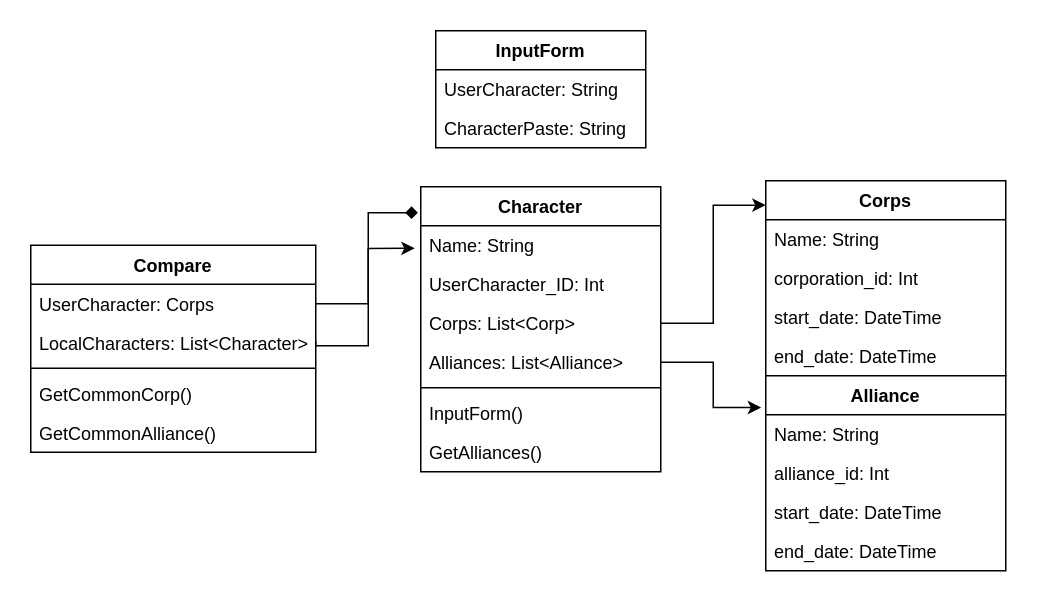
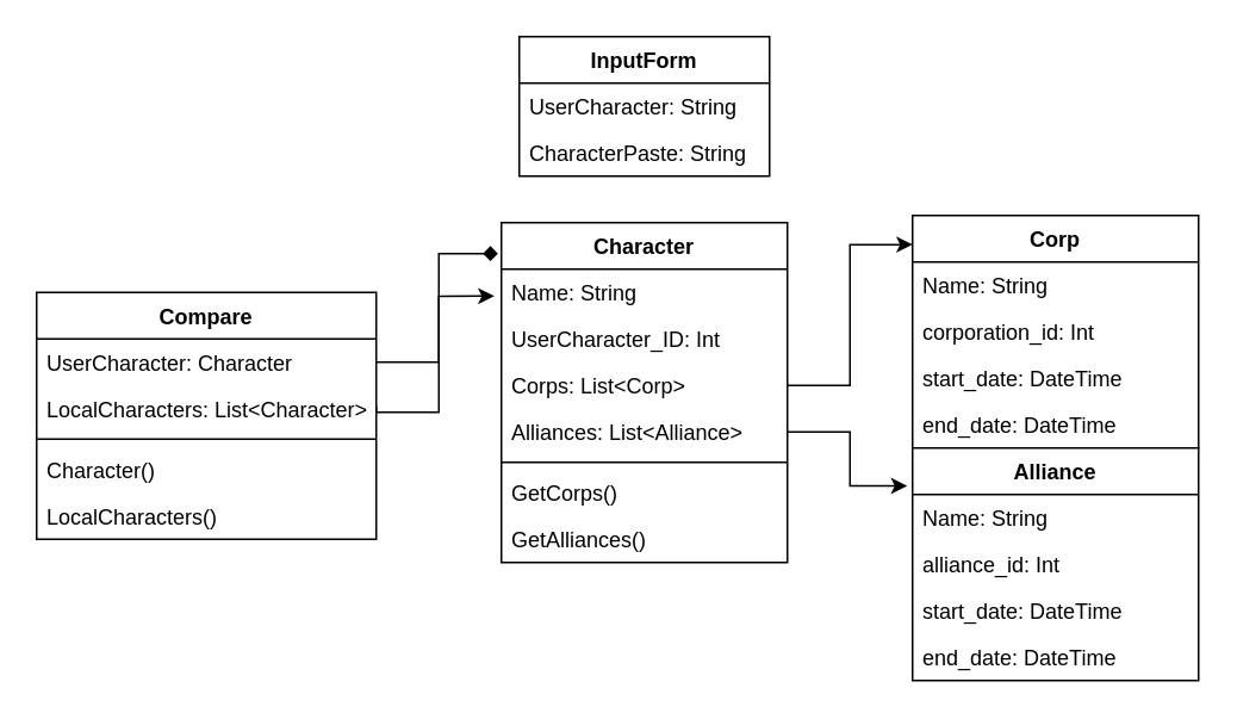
  <mxCell id="0" />
  <mxCell id="1" parent="0" />
  <mxCell id="2" value="Character" style="swimlane;fontStyle=1;align=center;verticalAlign=top;childLayout=stackLayout;horizontal=1;startSize=26;horizontalStack=0;resizeParent=1;resizeParentMax=0;resizeLast=0;collapsible=1;marginBottom=0;" vertex="1" parent="1"><mxGeometry x="280" y="124" width="160" height="190" as="geometry" /></mxCell>
  <mxCell id="3" value="Name: String" style="text;strokeColor=none;fillColor=none;align=left;verticalAlign=top;spacingLeft=4;spacingRight=4;overflow=hidden;rotatable=0;points=[[0,0.5],[1,0.5]];portConstraint=eastwest;" vertex="1" parent="2"><mxGeometry y="26" width="160" height="26" as="geometry" /></mxCell>
  <mxCell id="4" value="UserCharacter_ID: Int" style="text;strokeColor=none;fillColor=none;align=left;verticalAlign=top;spacingLeft=4;spacingRight=4;overflow=hidden;rotatable=0;points=[[0,0.5],[1,0.5]];portConstraint=eastwest;" vertex="1" parent="2"><mxGeometry y="52" width="160" height="26" as="geometry" /></mxCell>
  <mxCell id="5" value="Corps: List&lt;Corp&gt;" style="text;strokeColor=none;fillColor=none;align=left;verticalAlign=top;spacingLeft=4;spacingRight=4;overflow=hidden;rotatable=0;points=[[0,0.5],[1,0.5]];portConstraint=eastwest;" vertex="1" parent="2"><mxGeometry y="78" width="160" height="26" as="geometry" /></mxCell>
  <mxCell id="6" value="Alliances: List&lt;Alliance&gt;" style="text;strokeColor=none;fillColor=none;align=left;verticalAlign=top;spacingLeft=4;spacingRight=4;overflow=hidden;rotatable=0;points=[[0,0.5],[1,0.5]];portConstraint=eastwest;" vertex="1" parent="2"><mxGeometry y="104" width="160" height="26" as="geometry" /></mxCell>
  <mxCell id="7" value="" style="line;strokeWidth=1;fillColor=none;align=left;verticalAlign=middle;spacingTop=-1;spacingLeft=3;spacingRight=3;rotatable=0;labelPosition=right;points=[];portConstraint=eastwest;" vertex="1" parent="2"><mxGeometry y="130" width="160" height="8" as="geometry" /></mxCell>
- <mxCell id="8" value="InputForm()" style="text;strokeColor=none;fillColor=none;align=left;verticalAlign=top;spacingLeft=4;spacingRight=4;overflow=hidden;rotatable=0;points=[[0,0.5],[1,0.5]];portConstraint=eastwest;" vertex="1" parent="2"><mxGeometry y="138" width="160" height="26" as="geometry" /></mxCell>
+ <mxCell id="8" value="GetCorps()" style="text;strokeColor=none;fillColor=none;align=left;verticalAlign=top;spacingLeft=4;spacingRight=4;overflow=hidden;rotatable=0;points=[[0,0.5],[1,0.5]];portConstraint=eastwest;" vertex="1" parent="2"><mxGeometry y="138" width="160" height="26" as="geometry" /></mxCell>
  <mxCell id="9" value="GetAlliances()" style="text;strokeColor=none;fillColor=none;align=left;verticalAlign=top;spacingLeft=4;spacingRight=4;overflow=hidden;rotatable=0;points=[[0,0.5],[1,0.5]];portConstraint=eastwest;" vertex="1" parent="2"><mxGeometry y="164" width="160" height="26" as="geometry" /></mxCell>
  <mxCell id="10" value="InputForm" style="swimlane;fontStyle=1;childLayout=stackLayout;horizontal=1;startSize=26;fillColor=none;horizontalStack=0;resizeParent=1;resizeParentMax=0;resizeLast=0;collapsible=1;marginBottom=0;" vertex="1" parent="1"><mxGeometry x="290" y="20" width="140" height="78" as="geometry" /></mxCell>
  <mxCell id="11" value="UserCharacter: String" style="text;strokeColor=none;fillColor=none;align=left;verticalAlign=top;spacingLeft=4;spacingRight=4;overflow=hidden;rotatable=0;points=[[0,0.5],[1,0.5]];portConstraint=eastwest;" vertex="1" parent="10"><mxGeometry y="26" width="140" height="26" as="geometry" /></mxCell>
  <mxCell id="12" value="CharacterPaste: String" style="text;strokeColor=none;fillColor=none;align=left;verticalAlign=top;spacingLeft=4;spacingRight=4;overflow=hidden;rotatable=0;points=[[0,0.5],[1,0.5]];portConstraint=eastwest;" vertex="1" parent="10"><mxGeometry y="52" width="140" height="26" as="geometry" /></mxCell>
  <mxCell id="13" value="Compare" style="swimlane;fontStyle=1;align=center;verticalAlign=top;childLayout=stackLayout;horizontal=1;startSize=26;horizontalStack=0;resizeParent=1;resizeParentMax=0;resizeLast=0;collapsible=1;marginBottom=0;" vertex="1" parent="1"><mxGeometry x="20" y="163" width="190" height="138" as="geometry" /></mxCell>
- <mxCell id="14" value="UserCharacter: Corps" style="text;strokeColor=none;fillColor=none;align=left;verticalAlign=top;spacingLeft=4;spacingRight=4;overflow=hidden;rotatable=0;points=[[0,0.5],[1,0.5]];portConstraint=eastwest;" vertex="1" parent="13"><mxGeometry y="26" width="190" height="26" as="geometry" /></mxCell>
+ <mxCell id="14" value="UserCharacter: Character" style="text;strokeColor=none;fillColor=none;align=left;verticalAlign=top;spacingLeft=4;spacingRight=4;overflow=hidden;rotatable=0;points=[[0,0.5],[1,0.5]];portConstraint=eastwest;" vertex="1" parent="13"><mxGeometry y="26" width="190" height="26" as="geometry" /></mxCell>
  <mxCell id="15" value="LocalCharacters: List&lt;Character&gt;" style="text;strokeColor=none;fillColor=none;align=left;verticalAlign=top;spacingLeft=4;spacingRight=4;overflow=hidden;rotatable=0;points=[[0,0.5],[1,0.5]];portConstraint=eastwest;" vertex="1" parent="13"><mxGeometry y="52" width="190" height="26" as="geometry" /></mxCell>
  <mxCell id="16" value="" style="line;strokeWidth=1;fillColor=none;align=left;verticalAlign=middle;spacingTop=-1;spacingLeft=3;spacingRight=3;rotatable=0;labelPosition=right;points=[];portConstraint=eastwest;" vertex="1" parent="13"><mxGeometry y="78" width="190" height="8" as="geometry" /></mxCell>
- <mxCell id="17" value="GetCommonCorp()" style="text;strokeColor=none;fillColor=none;align=left;verticalAlign=top;spacingLeft=4;spacingRight=4;overflow=hidden;rotatable=0;points=[[0,0.5],[1,0.5]];portConstraint=eastwest;" vertex="1" parent="13"><mxGeometry y="86" width="190" height="26" as="geometry" /></mxCell>
- <mxCell id="18" value="GetCommonAlliance()" style="text;strokeColor=none;fillColor=none;align=left;verticalAlign=top;spacingLeft=4;spacingRight=4;overflow=hidden;rotatable=0;points=[[0,0.5],[1,0.5]];portConstraint=eastwest;" vertex="1" parent="13"><mxGeometry y="112" width="190" height="26" as="geometry" /></mxCell>
+ <mxCell id="17" value="Character()" style="text;strokeColor=none;fillColor=none;align=left;verticalAlign=top;spacingLeft=4;spacingRight=4;overflow=hidden;rotatable=0;points=[[0,0.5],[1,0.5]];portConstraint=eastwest;" vertex="1" parent="13"><mxGeometry y="86" width="190" height="26" as="geometry" /></mxCell>
+ <mxCell id="18" value="LocalCharacters()" style="text;strokeColor=none;fillColor=none;align=left;verticalAlign=top;spacingLeft=4;spacingRight=4;overflow=hidden;rotatable=0;points=[[0,0.5],[1,0.5]];portConstraint=eastwest;" vertex="1" parent="13"><mxGeometry y="112" width="190" height="26" as="geometry" /></mxCell>
  <mxCell id="19" style="edgeStyle=orthogonalEdgeStyle;rounded=0;orthogonalLoop=1;jettySize=auto;html=1;entryX=-0.012;entryY=0.091;entryDx=0;entryDy=0;entryPerimeter=0;endArrow=diamond;" edge="1" parent="1" source="14" target="2"><mxGeometry relative="1" as="geometry" /></mxCell>
  <mxCell id="20" style="edgeStyle=orthogonalEdgeStyle;rounded=0;orthogonalLoop=1;jettySize=auto;html=1;entryX=-0.025;entryY=0.098;entryDx=0;entryDy=0;entryPerimeter=0;" edge="1" parent="1"><mxGeometry relative="1" as="geometry"><mxPoint x="210" y="227" as="sourcePoint" /><mxPoint x="276" y="165.072" as="targetPoint" /><Array as="points"><mxPoint x="210" y="230" /><mxPoint x="245" y="230" /><mxPoint x="245" y="165" /></Array></mxGeometry></mxCell>
- <mxCell id="21" value="Corps" style="swimlane;fontStyle=1;align=center;verticalAlign=top;childLayout=stackLayout;horizontal=1;startSize=26;horizontalStack=0;resizeParent=1;resizeParentMax=0;resizeLast=0;collapsible=1;marginBottom=0;" vertex="1" parent="1"><mxGeometry x="510" y="120" width="160" height="130" as="geometry" /></mxCell>
+ <mxCell id="21" value="Corp" style="swimlane;fontStyle=1;align=center;verticalAlign=top;childLayout=stackLayout;horizontal=1;startSize=26;horizontalStack=0;resizeParent=1;resizeParentMax=0;resizeLast=0;collapsible=1;marginBottom=0;" vertex="1" parent="1"><mxGeometry x="510" y="120" width="160" height="130" as="geometry" /></mxCell>
  <mxCell id="22" value="Name: String" style="text;strokeColor=none;fillColor=none;align=left;verticalAlign=top;spacingLeft=4;spacingRight=4;overflow=hidden;rotatable=0;points=[[0,0.5],[1,0.5]];portConstraint=eastwest;" vertex="1" parent="21"><mxGeometry y="26" width="160" height="26" as="geometry" /></mxCell>
  <mxCell id="23" value="corporation_id: Int" style="text;strokeColor=none;fillColor=none;align=left;verticalAlign=top;spacingLeft=4;spacingRight=4;overflow=hidden;rotatable=0;points=[[0,0.5],[1,0.5]];portConstraint=eastwest;" vertex="1" parent="21"><mxGeometry y="52" width="160" height="26" as="geometry" /></mxCell>
  <mxCell id="24" value="start_date: DateTime" style="text;strokeColor=none;fillColor=none;align=left;verticalAlign=top;spacingLeft=4;spacingRight=4;overflow=hidden;rotatable=0;points=[[0,0.5],[1,0.5]];portConstraint=eastwest;" vertex="1" parent="21"><mxGeometry y="78" width="160" height="26" as="geometry" /></mxCell>
  <mxCell id="25" value="end_date: DateTime" style="text;strokeColor=none;fillColor=none;align=left;verticalAlign=top;spacingLeft=4;spacingRight=4;overflow=hidden;rotatable=0;points=[[0,0.5],[1,0.5]];portConstraint=eastwest;" vertex="1" parent="21"><mxGeometry y="104" width="160" height="26" as="geometry" /></mxCell>
  <mxCell id="26" style="edgeStyle=orthogonalEdgeStyle;rounded=0;orthogonalLoop=1;jettySize=auto;html=1;entryX=-0.019;entryY=0.163;entryDx=0;entryDy=0;entryPerimeter=0;" edge="1" parent="1" source="6" target="28"><mxGeometry relative="1" as="geometry" /></mxCell>
  <mxCell id="27" style="edgeStyle=orthogonalEdgeStyle;rounded=0;orthogonalLoop=1;jettySize=auto;html=1;entryX=0;entryY=0.125;entryDx=0;entryDy=0;entryPerimeter=0;" edge="1" parent="1" source="5" target="21"><mxGeometry relative="1" as="geometry" /></mxCell>
  <mxCell id="28" value="Alliance" style="swimlane;fontStyle=1;align=center;verticalAlign=top;childLayout=stackLayout;horizontal=1;startSize=26;horizontalStack=0;resizeParent=1;resizeParentMax=0;resizeLast=0;collapsible=1;marginBottom=0;" vertex="1" parent="1"><mxGeometry x="510" y="250" width="160" height="130" as="geometry" /></mxCell>
  <mxCell id="29" value="Name: String" style="text;strokeColor=none;fillColor=none;align=left;verticalAlign=top;spacingLeft=4;spacingRight=4;overflow=hidden;rotatable=0;points=[[0,0.5],[1,0.5]];portConstraint=eastwest;" vertex="1" parent="28"><mxGeometry y="26" width="160" height="26" as="geometry" /></mxCell>
  <mxCell id="30" value="alliance_id: Int" style="text;strokeColor=none;fillColor=none;align=left;verticalAlign=top;spacingLeft=4;spacingRight=4;overflow=hidden;rotatable=0;points=[[0,0.5],[1,0.5]];portConstraint=eastwest;" vertex="1" parent="28"><mxGeometry y="52" width="160" height="26" as="geometry" /></mxCell>
  <mxCell id="31" value="start_date: DateTime" style="text;strokeColor=none;fillColor=none;align=left;verticalAlign=top;spacingLeft=4;spacingRight=4;overflow=hidden;rotatable=0;points=[[0,0.5],[1,0.5]];portConstraint=eastwest;" vertex="1" parent="28"><mxGeometry y="78" width="160" height="26" as="geometry" /></mxCell>
  <mxCell id="32" value="end_date: DateTime" style="text;strokeColor=none;fillColor=none;align=left;verticalAlign=top;spacingLeft=4;spacingRight=4;overflow=hidden;rotatable=0;points=[[0,0.5],[1,0.5]];portConstraint=eastwest;" vertex="1" parent="28"><mxGeometry y="104" width="160" height="26" as="geometry" /></mxCell>
